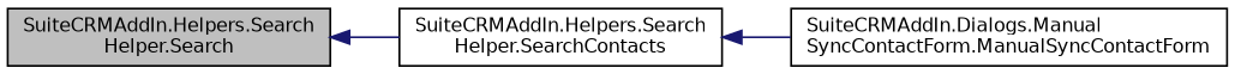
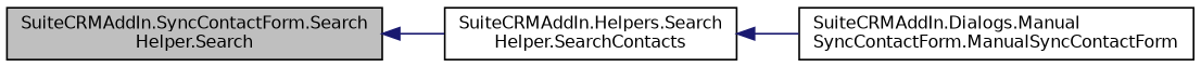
  digraph {
    rankdir=LR
    node [color=black fillcolor=white fontname=Helvetica fontsize=10 shape=record style=filled]
    edge [color=midnightblue dir=back fontname=Helvetica fontsize=10 labelfontname=Helvetica labelfontsize=10 style=solid]
-   n1 [fillcolor=grey75 fontcolor=black height=0.2 label="SuiteCRMAddIn.Helpers.Search\lHelper.Search" width=0.4]
+   n1 [fillcolor=grey75 fontcolor=black height=0.2 label="SuiteCRMAddIn.SyncContactForm.Search\lHelper.Search" width=0.4]
    n2 [height=0.2 label="SuiteCRMAddIn.Helpers.Search\lHelper.SearchContacts" width=0.4]
    n3 [height=0.2 label="SuiteCRMAddIn.Dialogs.Manual\lSyncContactForm.ManualSyncContactForm" width=0.4]
    n1 -> n2
    n2 -> n3
  }
